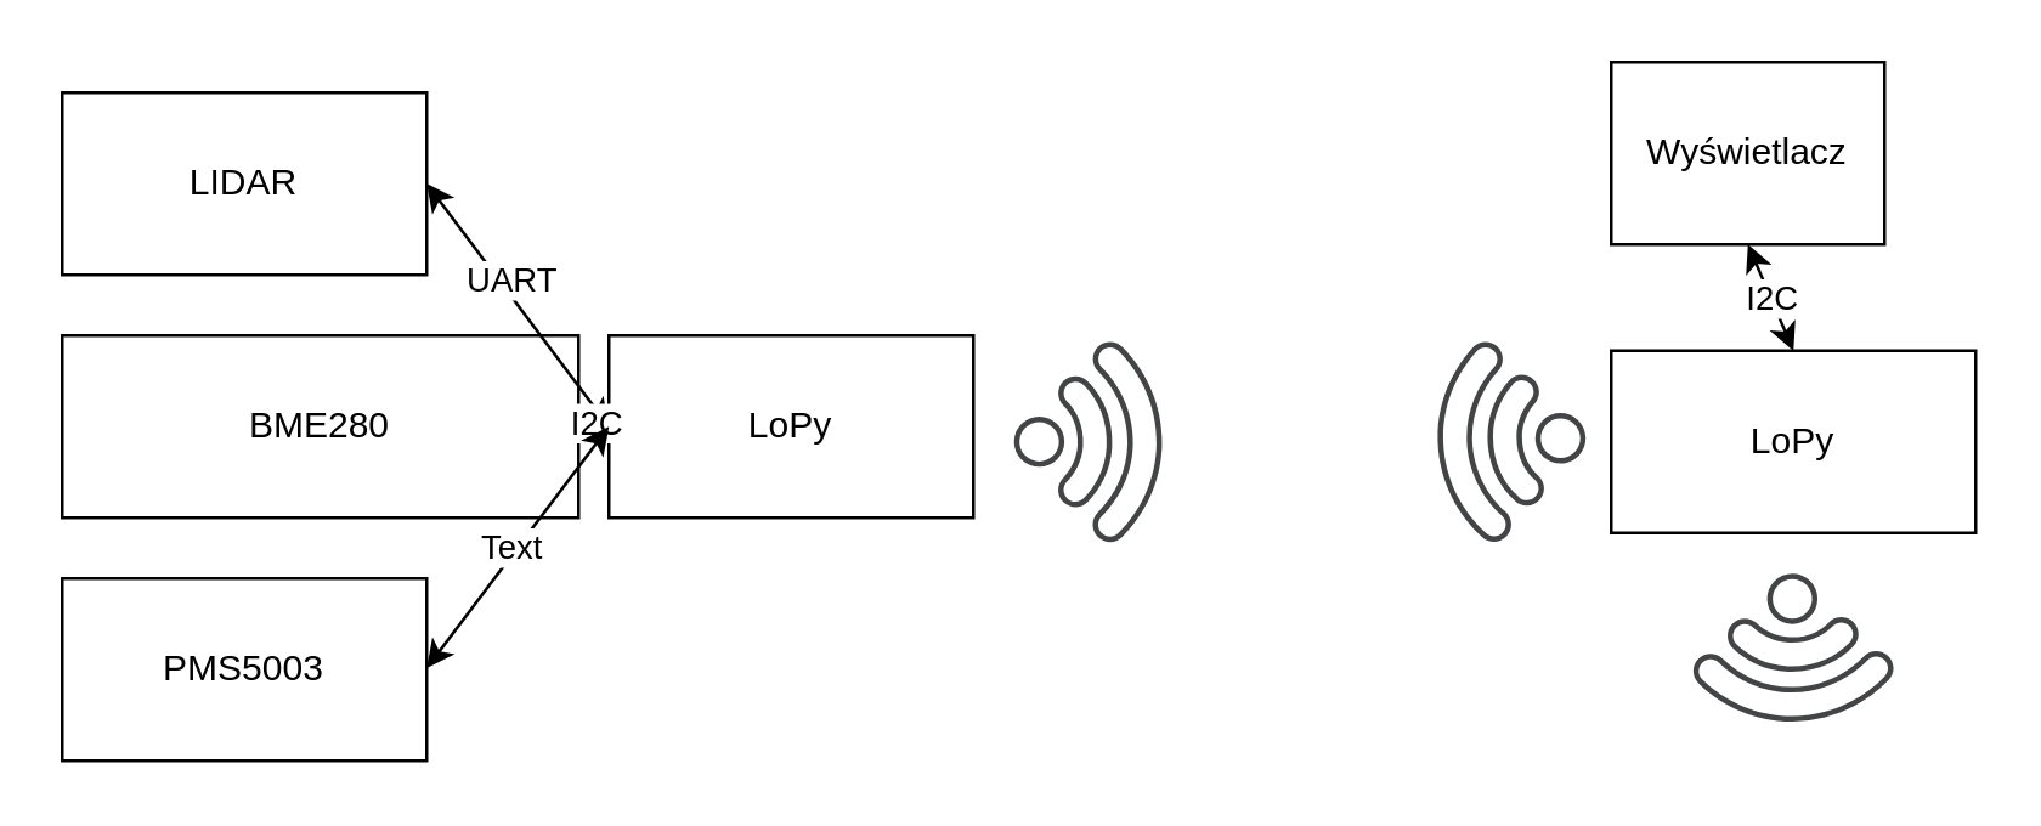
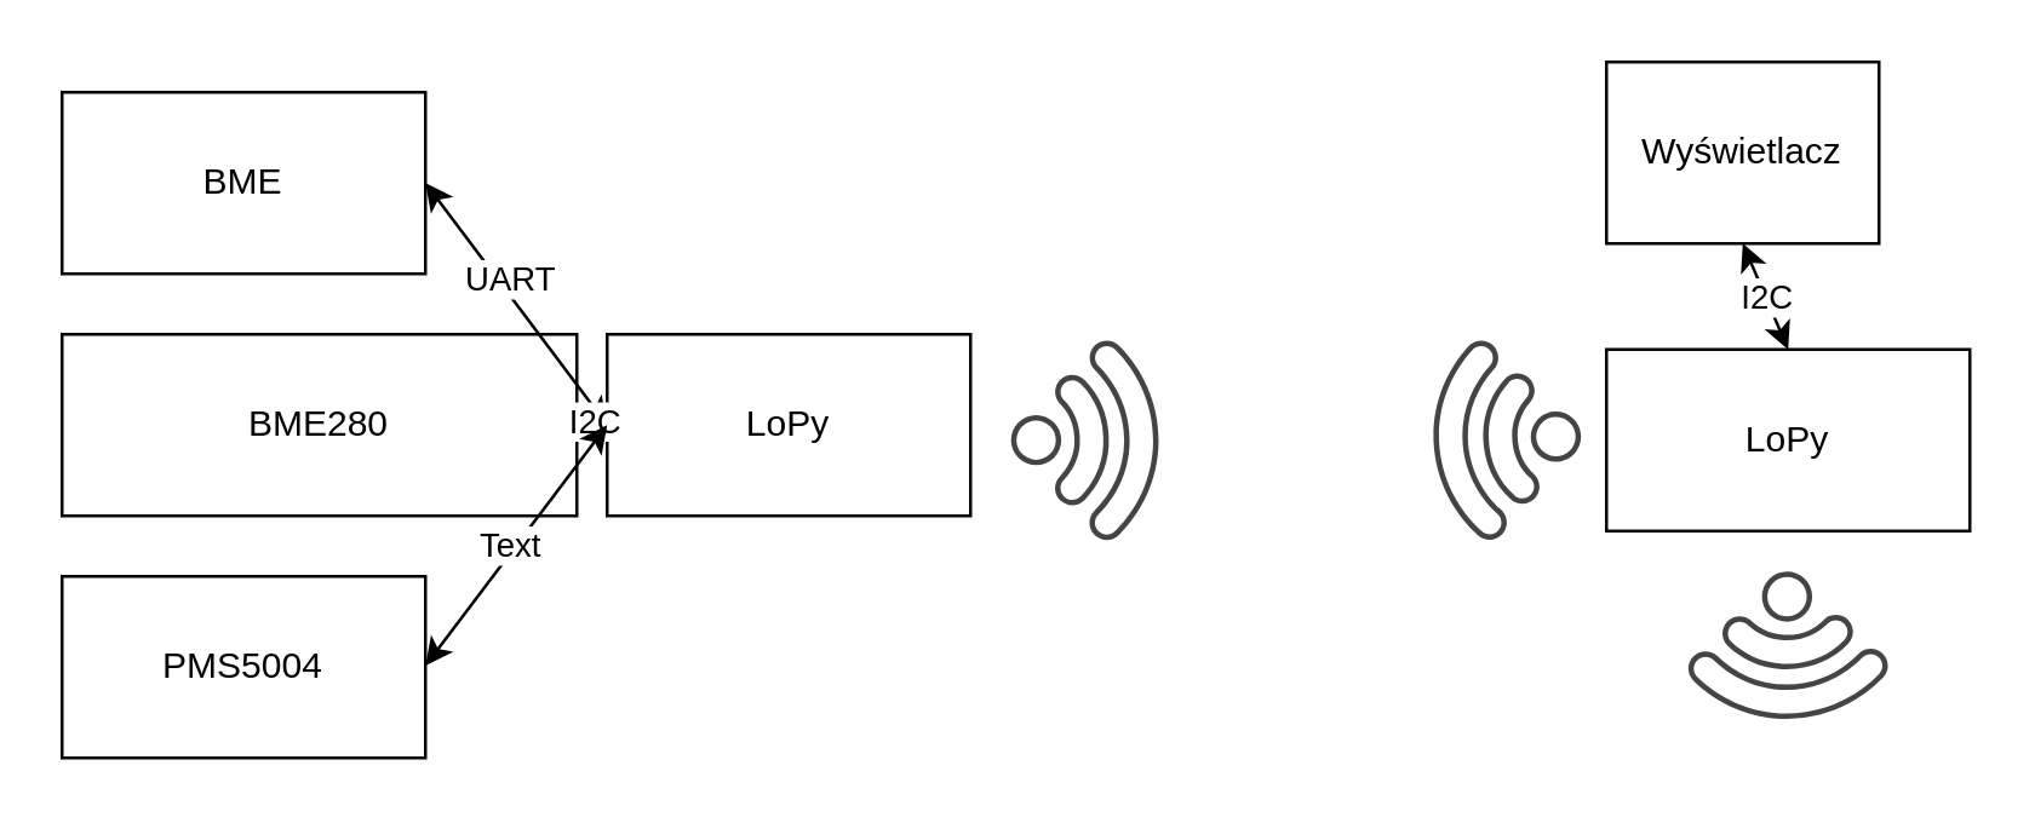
  <mxCell id="0" />
  <mxCell id="1" parent="0" />
- <mxCell id="2" value="LIDAR" style="rounded=0;whiteSpace=wrap;html=1;" vertex="1" parent="1"><mxGeometry x="20" y="30" width="120" height="60" as="geometry" /></mxCell>
+ <mxCell id="2" value="BME" style="rounded=0;whiteSpace=wrap;html=1;" vertex="1" parent="1"><mxGeometry x="20" y="30" width="120" height="60" as="geometry" /></mxCell>
  <mxCell id="3" value="BME280" style="rounded=0;whiteSpace=wrap;html=1;" vertex="1" parent="1"><mxGeometry x="20" y="110" width="170" height="60" as="geometry" /></mxCell>
- <mxCell id="4" value="PMS5003" style="rounded=0;whiteSpace=wrap;html=1;" vertex="1" parent="1"><mxGeometry x="20" y="190" width="120" height="60" as="geometry" /></mxCell>
+ <mxCell id="4" value="PMS5004" style="rounded=0;whiteSpace=wrap;html=1;" vertex="1" parent="1"><mxGeometry x="20" y="190" width="120" height="60" as="geometry" /></mxCell>
  <mxCell id="5" value="LoPy" style="rounded=0;whiteSpace=wrap;html=1;" vertex="1" parent="1"><mxGeometry x="200" y="110" width="120" height="60" as="geometry" /></mxCell>
  <mxCell id="6" value="LoPy" style="rounded=0;whiteSpace=wrap;html=1;" vertex="1" parent="1"><mxGeometry x="530" y="115" width="120" height="60" as="geometry" /></mxCell>
  <mxCell id="7" value="" style="endArrow=classic;startArrow=classic;html=1;rounded=0;entryX=0;entryY=0.5;entryDx=0;entryDy=0;" edge="1" parent="1" target="5"><mxGeometry width="50" height="50" relative="1" as="geometry"><mxPoint x="140" y="60" as="sourcePoint" /><mxPoint x="190" y="10" as="targetPoint" /></mxGeometry></mxCell>
  <mxCell id="8" value="UART" style="edgeLabel;html=1;align=center;verticalAlign=middle;resizable=0;points=[];" vertex="1" connectable="0" parent="7"><mxGeometry x="-0.163" y="3" relative="1" as="geometry"><mxPoint as="offset" /></mxGeometry></mxCell>
  <mxCell id="9" value="" style="endArrow=classic;startArrow=classic;html=1;rounded=0;entryX=0;entryY=0.5;entryDx=0;entryDy=0;exitX=1;exitY=0.5;exitDx=0;exitDy=0;" edge="1" parent="1" source="3" target="5"><mxGeometry width="50" height="50" relative="1" as="geometry"><mxPoint x="140" y="130" as="sourcePoint" /><mxPoint x="200" y="210" as="targetPoint" /></mxGeometry></mxCell>
  <mxCell id="10" value="I2C" style="edgeLabel;html=1;align=center;verticalAlign=middle;resizable=0;points=[];" vertex="1" connectable="0" parent="9"><mxGeometry x="0.067" y="2" relative="1" as="geometry"><mxPoint as="offset" /></mxGeometry></mxCell>
  <mxCell id="11" value="" style="endArrow=classic;startArrow=classic;html=1;rounded=0;entryX=0;entryY=0.5;entryDx=0;entryDy=0;exitX=1;exitY=0.5;exitDx=0;exitDy=0;" edge="1" parent="1" target="5"><mxGeometry width="50" height="50" relative="1" as="geometry"><mxPoint x="140" y="219.5" as="sourcePoint" /><mxPoint x="200" y="219.5" as="targetPoint" /></mxGeometry></mxCell>
  <mxCell id="12" value="Text" style="edgeLabel;html=1;align=center;verticalAlign=middle;resizable=0;points=[];" vertex="1" connectable="0" parent="11"><mxGeometry x="-0.008" y="2" relative="1" as="geometry"><mxPoint as="offset" /></mxGeometry></mxCell>
  <mxCell id="13" value="" style="sketch=0;pointerEvents=1;shadow=0;dashed=0;html=1;strokeColor=none;fillColor=#434445;aspect=fixed;labelPosition=center;verticalLabelPosition=bottom;verticalAlign=top;align=center;outlineConnect=0;shape=mxgraph.vvd.wi_fi;rotation=45;" vertex="1" parent="1"><mxGeometry x="340" y="120" width="50" height="50" as="geometry" /></mxCell>
  <mxCell id="14" value="" style="sketch=0;pointerEvents=1;shadow=0;dashed=0;html=1;strokeColor=none;fillColor=#434445;aspect=fixed;labelPosition=center;verticalLabelPosition=bottom;verticalAlign=top;align=center;outlineConnect=0;shape=mxgraph.vvd.wi_fi;rotation=-138;" vertex="1" parent="1"><mxGeometry x="465" y="120" width="50" height="50" as="geometry" /></mxCell>
  <mxCell id="15" value="Wyświetlacz" style="rounded=0;whiteSpace=wrap;html=1;" vertex="1" parent="1"><mxGeometry x="530" y="20" width="90" height="60" as="geometry" /></mxCell>
  <mxCell id="16" value="I2C" style="endArrow=classic;startArrow=classic;html=1;rounded=0;exitX=0.5;exitY=0;exitDx=0;exitDy=0;entryX=0.5;entryY=1;entryDx=0;entryDy=0;" edge="1" parent="1" source="6" target="15"><mxGeometry width="50" height="50" relative="1" as="geometry"><mxPoint x="460" y="200" as="sourcePoint" /><mxPoint x="510" y="150" as="targetPoint" /></mxGeometry></mxCell>
  <mxCell id="17" value="" style="sketch=0;pointerEvents=1;shadow=0;dashed=0;html=1;strokeColor=none;fillColor=#434445;aspect=fixed;labelPosition=center;verticalLabelPosition=bottom;verticalAlign=top;align=center;outlineConnect=0;shape=mxgraph.vvd.wi_fi;rotation=134;" vertex="1" parent="1"><mxGeometry x="565" y="195" width="50" height="50" as="geometry" /></mxCell>
